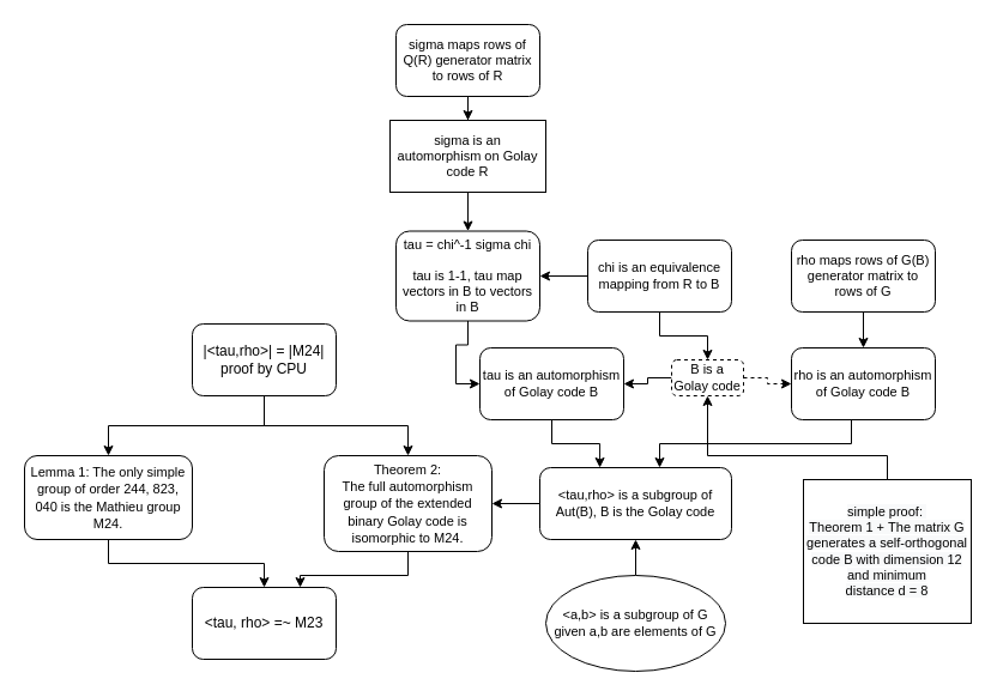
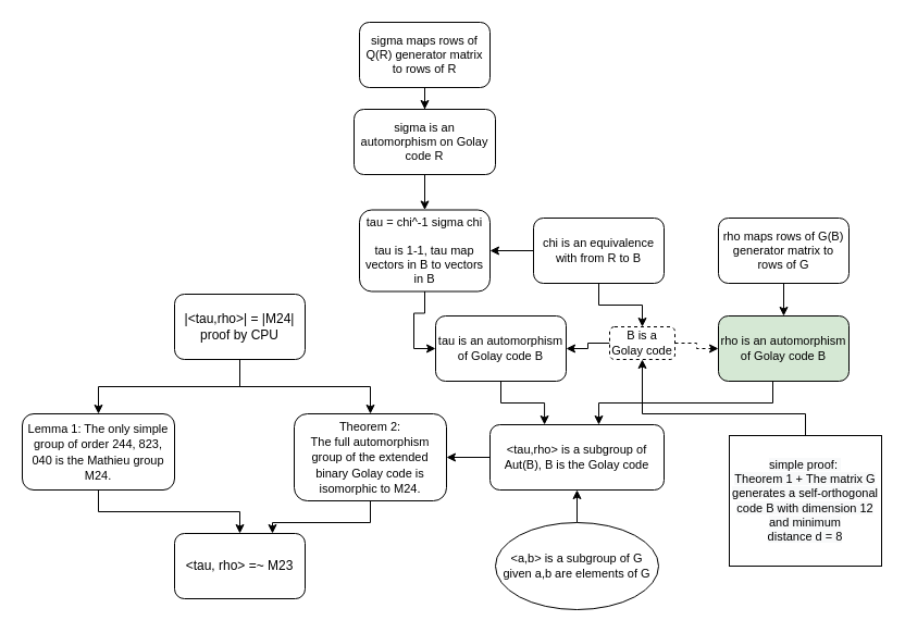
  <mxCell id="0" />
  <mxCell id="1" parent="0" />
  <mxCell id="2" value="&amp;lt;tau, rho&amp;gt; =~ M23" style="rounded=1;whiteSpace=wrap;html=1;" vertex="1" parent="1"><mxGeometry x="160" y="490" width="120" height="60" as="geometry" /></mxCell>
  <mxCell id="3" style="edgeStyle=orthogonalEdgeStyle;rounded=0;orthogonalLoop=1;jettySize=auto;html=1;fontSize=11;" edge="1" parent="1" source="5" target="7"><mxGeometry relative="1" as="geometry" /></mxCell>
  <mxCell id="4" style="edgeStyle=orthogonalEdgeStyle;rounded=0;orthogonalLoop=1;jettySize=auto;html=1;fontSize=11;" edge="1" parent="1" source="5" target="9"><mxGeometry relative="1" as="geometry" /></mxCell>
  <mxCell id="5" value="|&amp;lt;tau,rho&amp;gt;| = |M24|&lt;br&gt;proof by CPU" style="rounded=1;whiteSpace=wrap;html=1;fontSize=12;" vertex="1" parent="1"><mxGeometry x="160" y="270" width="120" height="60" as="geometry" /></mxCell>
  <mxCell id="6" style="edgeStyle=orthogonalEdgeStyle;rounded=0;orthogonalLoop=1;jettySize=auto;html=1;entryX=0.5;entryY=0;entryDx=0;entryDy=0;fontSize=11;" edge="1" parent="1" source="7" target="2"><mxGeometry relative="1" as="geometry" /></mxCell>
  <mxCell id="7" value="&lt;font style=&quot;font-size: 11px&quot;&gt;Lemma 1: The only simple group of order 244, 823, 040 is the Mathieu group M24.&lt;/font&gt;" style="rounded=1;whiteSpace=wrap;html=1;fontSize=12;" vertex="1" parent="1"><mxGeometry x="20" y="380" width="140" height="70" as="geometry" /></mxCell>
  <mxCell id="8" style="edgeStyle=orthogonalEdgeStyle;rounded=0;orthogonalLoop=1;jettySize=auto;html=1;entryX=0.75;entryY=0;entryDx=0;entryDy=0;fontSize=11;" edge="1" parent="1" source="9" target="2"><mxGeometry relative="1" as="geometry" /></mxCell>
  <mxCell id="9" value="&lt;font style=&quot;font-size: 11px&quot;&gt;Theorem 2: &lt;br&gt;The full automorphism group of the extended&lt;br/&gt;binary Golay code is isomorphic to M24.&lt;/font&gt;" style="rounded=1;whiteSpace=wrap;html=1;fontSize=12;" vertex="1" parent="1"><mxGeometry x="270" y="380" width="140" height="80" as="geometry" /></mxCell>
  <mxCell id="10" value="" style="edgeStyle=orthogonalEdgeStyle;rounded=0;orthogonalLoop=1;jettySize=auto;html=1;fontSize=11;" edge="1" parent="1" source="11" target="9"><mxGeometry relative="1" as="geometry" /></mxCell>
  <mxCell id="11" value="&amp;lt;tau,rho&amp;gt; is a subgroup of Aut(B), B is the Golay code" style="rounded=1;whiteSpace=wrap;html=1;fontSize=11;" vertex="1" parent="1"><mxGeometry x="450" y="390" width="160" height="60" as="geometry" /></mxCell>
  <mxCell id="12" style="edgeStyle=orthogonalEdgeStyle;rounded=0;orthogonalLoop=1;jettySize=auto;html=1;entryX=0.313;entryY=0;entryDx=0;entryDy=0;entryPerimeter=0;fontSize=11;" edge="1" parent="1" source="13" target="11"><mxGeometry relative="1" as="geometry" /></mxCell>
  <mxCell id="13" value="tau is an automorphism of Golay code B" style="rounded=1;whiteSpace=wrap;html=1;fontSize=11;" vertex="1" parent="1"><mxGeometry x="400" y="290" width="120" height="60" as="geometry" /></mxCell>
  <mxCell id="14" style="edgeStyle=orthogonalEdgeStyle;rounded=0;orthogonalLoop=1;jettySize=auto;html=1;entryX=0.625;entryY=0;entryDx=0;entryDy=0;entryPerimeter=0;fontSize=11;" edge="1" parent="1" source="15" target="11"><mxGeometry relative="1" as="geometry"><Array as="points"><mxPoint x="710" y="370" /><mxPoint x="550" y="370" /></Array></mxGeometry></mxCell>
- <mxCell id="15" value="rho is an automorphism of Golay code B" style="rounded=1;whiteSpace=wrap;html=1;fontSize=11;" vertex="1" parent="1"><mxGeometry x="660" y="290" width="120" height="60" as="geometry" /></mxCell>
+ <mxCell id="15" value="rho is an automorphism of Golay code B" style="rounded=1;whiteSpace=wrap;html=1;fontSize=11;fillColor=#d5e8d4;" vertex="1" parent="1"><mxGeometry x="660" y="290" width="120" height="60" as="geometry" /></mxCell>
  <mxCell id="16" value="" style="edgeStyle=orthogonalEdgeStyle;rounded=0;orthogonalLoop=1;jettySize=auto;html=1;fontSize=11;" edge="1" parent="1" source="17" target="11"><mxGeometry relative="1" as="geometry" /></mxCell>
  <mxCell id="17" value="&amp;lt;a,b&amp;gt; is a subgroup of G given a,b are elements of G" style="ellipse;whiteSpace=wrap;html=1;fontSize=11;" vertex="1" parent="1"><mxGeometry x="455" y="480" width="150" height="80" as="geometry" /></mxCell>
  <mxCell id="18" value="" style="edgeStyle=orthogonalEdgeStyle;rounded=0;orthogonalLoop=1;jettySize=auto;html=1;fontSize=11;dashed=1;" edge="1" parent="1" source="20" target="15"><mxGeometry relative="1" as="geometry" /></mxCell>
  <mxCell id="19" value="" style="edgeStyle=orthogonalEdgeStyle;rounded=0;orthogonalLoop=1;jettySize=auto;html=1;fontSize=11;" edge="1" parent="1" source="20" target="13"><mxGeometry relative="1" as="geometry" /></mxCell>
  <mxCell id="20" value="B is a Golay code" style="rounded=1;whiteSpace=wrap;html=1;fontSize=11;dashed=1;" vertex="1" parent="1"><mxGeometry x="560" y="300" width="60" height="30" as="geometry" /></mxCell>
  <mxCell id="21" value="" style="edgeStyle=orthogonalEdgeStyle;rounded=0;orthogonalLoop=1;jettySize=auto;html=1;fontSize=11;" edge="1" parent="1" source="22" target="15"><mxGeometry relative="1" as="geometry" /></mxCell>
  <mxCell id="22" value="rho maps rows of G(B) generator matrix to rows of G" style="rounded=1;whiteSpace=wrap;html=1;fontSize=11;" vertex="1" parent="1"><mxGeometry x="660" y="200" width="120" height="60" as="geometry" /></mxCell>
  <mxCell id="23" style="edgeStyle=orthogonalEdgeStyle;rounded=0;orthogonalLoop=1;jettySize=auto;html=1;entryX=0;entryY=0.5;entryDx=0;entryDy=0;fontSize=11;" edge="1" parent="1" source="24" target="13"><mxGeometry relative="1" as="geometry" /></mxCell>
  <mxCell id="24" value="tau = chi^-1 sigma chi&lt;br&gt;&lt;br&gt;tau is 1-1, tau map vectors in B to vectors in B" style="rounded=1;whiteSpace=wrap;html=1;fontSize=11;" vertex="1" parent="1"><mxGeometry x="330" y="192.5" width="120" height="75" as="geometry" /></mxCell>
  <mxCell id="25" style="edgeStyle=orthogonalEdgeStyle;rounded=0;orthogonalLoop=1;jettySize=auto;html=1;entryX=0.5;entryY=0;entryDx=0;entryDy=0;fontSize=11;" edge="1" parent="1" source="27" target="20"><mxGeometry relative="1" as="geometry" /></mxCell>
  <mxCell id="26" value="" style="edgeStyle=orthogonalEdgeStyle;rounded=0;orthogonalLoop=1;jettySize=auto;html=1;fontSize=11;" edge="1" parent="1" source="27" target="24"><mxGeometry relative="1" as="geometry" /></mxCell>
- <mxCell id="27" value="chi is an equivalence mapping from R to B" style="rounded=1;whiteSpace=wrap;html=1;fontSize=11;" vertex="1" parent="1"><mxGeometry x="490" y="200" width="120" height="60" as="geometry" /></mxCell>
+ <mxCell id="27" value="chi is an equivalence with from R to B" style="rounded=1;whiteSpace=wrap;html=1;fontSize=11;" vertex="1" parent="1"><mxGeometry x="490" y="200" width="120" height="60" as="geometry" /></mxCell>
  <mxCell id="28" style="edgeStyle=orthogonalEdgeStyle;rounded=0;orthogonalLoop=1;jettySize=auto;html=1;entryX=0.5;entryY=1;entryDx=0;entryDy=0;fontSize=11;" edge="1" parent="1" source="29" target="20"><mxGeometry relative="1" as="geometry"><Array as="points"><mxPoint x="740" y="380" /><mxPoint x="590" y="380" /></Array></mxGeometry></mxCell>
  <mxCell id="29" value="&lt;span style=&quot;color: rgb(0, 0, 0); font-family: helvetica; font-size: 11px; font-style: normal; font-weight: 400; letter-spacing: normal; text-align: center; text-indent: 0px; text-transform: none; word-spacing: 0px; background-color: rgb(248, 249, 250); display: inline; float: none;&quot;&gt;simple proof:&amp;nbsp;&lt;/span&gt;&lt;br style=&quot;color: rgb(0, 0, 0); font-family: helvetica; font-size: 11px; font-style: normal; font-weight: 400; letter-spacing: normal; text-align: center; text-indent: 0px; text-transform: none; word-spacing: 0px; background-color: rgb(248, 249, 250);&quot;&gt;&lt;span style=&quot;color: rgb(0, 0, 0); font-family: helvetica; font-size: 11px; font-style: normal; font-weight: 400; letter-spacing: normal; text-align: center; text-indent: 0px; text-transform: none; word-spacing: 0px; background-color: rgb(248, 249, 250); display: inline; float: none;&quot;&gt;Theorem 1 +&amp;nbsp;The matrix G generates a self-orthogonal code B with dimension 12 and minimum&lt;/span&gt;&lt;br style=&quot;color: rgb(0, 0, 0); font-family: helvetica; font-size: 11px; font-style: normal; font-weight: 400; letter-spacing: normal; text-align: center; text-indent: 0px; text-transform: none; word-spacing: 0px; background-color: rgb(248, 249, 250);&quot;&gt;&lt;span style=&quot;color: rgb(0, 0, 0); font-family: helvetica; font-size: 11px; font-style: normal; font-weight: 400; letter-spacing: normal; text-align: center; text-indent: 0px; text-transform: none; word-spacing: 0px; background-color: rgb(248, 249, 250); display: inline; float: none;&quot;&gt;distance d = 8&lt;/span&gt;" style="rounded=0;whiteSpace=wrap;html=1;fontSize=11;" vertex="1" parent="1"><mxGeometry x="670" y="400" width="140" height="120" as="geometry" /></mxCell>
  <mxCell id="30" value="" style="edgeStyle=orthogonalEdgeStyle;rounded=0;orthogonalLoop=1;jettySize=auto;html=1;fontSize=11;" edge="1" parent="1" source="31" target="24"><mxGeometry relative="1" as="geometry" /></mxCell>
- <mxCell id="31" value="sigma is an automorphism on Golay code R" style="whiteSpace=wrap;html=1;fontSize=11;rounded=0;" vertex="1" parent="1"><mxGeometry x="325" y="100" width="130" height="60" as="geometry" /></mxCell>
+ <mxCell id="31" value="sigma is an automorphism on Golay code R" style="rounded=1;whiteSpace=wrap;html=1;fontSize=11;" vertex="1" parent="1"><mxGeometry x="325" y="100" width="130" height="60" as="geometry" /></mxCell>
  <mxCell id="32" value="" style="edgeStyle=orthogonalEdgeStyle;rounded=0;orthogonalLoop=1;jettySize=auto;html=1;fontSize=11;" edge="1" parent="1" source="33" target="31"><mxGeometry relative="1" as="geometry" /></mxCell>
  <mxCell id="33" value="sigma maps rows of Q(R) generator matrix to rows of R" style="rounded=1;whiteSpace=wrap;html=1;fontSize=11;" vertex="1" parent="1"><mxGeometry x="330" y="20" width="120" height="60" as="geometry" /></mxCell>
